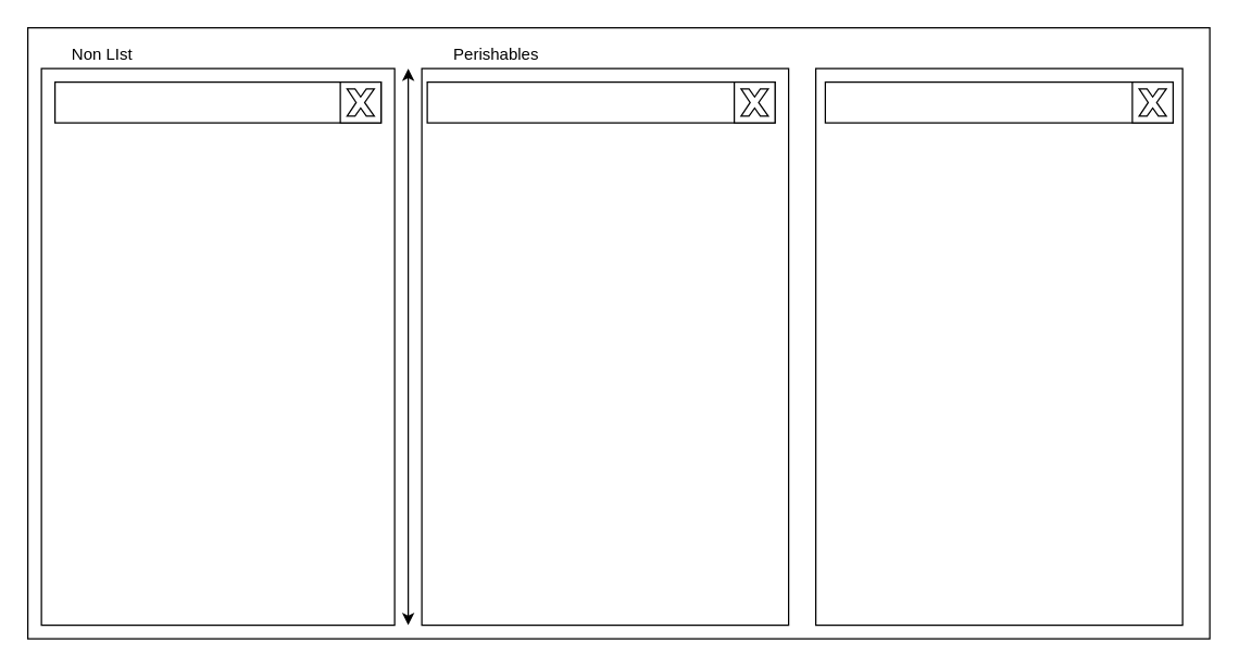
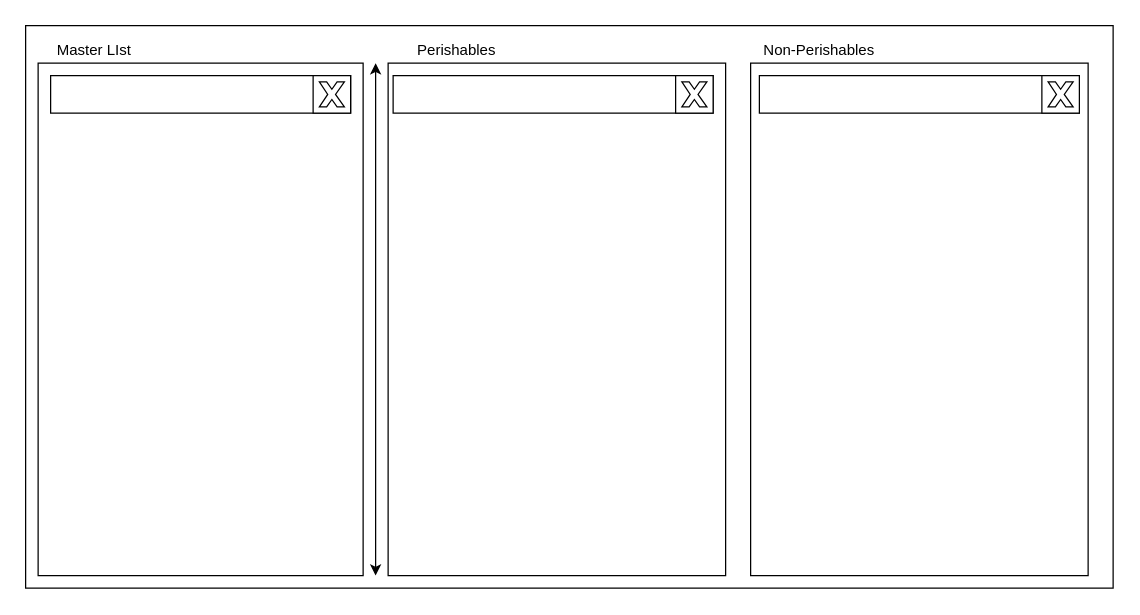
  <mxCell id="0" />
  <mxCell id="1" parent="0" />
  <mxCell id="2" value="" style="rounded=0;whiteSpace=wrap;html=1;" vertex="1" parent="1"><mxGeometry width="870" height="450" as="geometry" x="20" y="20" /></mxCell>
  <mxCell id="3" value="" style="rounded=0;whiteSpace=wrap;html=1;" vertex="1" parent="1"><mxGeometry x="30" y="50" width="260" height="410" as="geometry" /></mxCell>
  <mxCell id="4" value="" style="rounded=0;whiteSpace=wrap;html=1;" vertex="1" parent="1"><mxGeometry x="600" y="50" width="270" height="410" as="geometry" /></mxCell>
  <mxCell id="5" value="" style="rounded=0;whiteSpace=wrap;html=1;" vertex="1" parent="1"><mxGeometry x="310" y="50" width="270" height="410" as="geometry" /></mxCell>
- <mxCell id="6" value="Non LIst" style="text;html=1;strokeColor=none;fillColor=none;align=center;verticalAlign=middle;whiteSpace=wrap;rounded=0;" vertex="1" parent="1"><mxGeometry y="30" width="110" height="20" as="geometry" x="20" /></mxCell>
+ <mxCell id="6" value="Master LIst" style="text;html=1;strokeColor=none;fillColor=none;align=center;verticalAlign=middle;whiteSpace=wrap;rounded=0;" vertex="1" parent="1"><mxGeometry y="30" width="110" height="20" as="geometry" x="20" /></mxCell>
+ <mxCell id="7" value="Non-Perishables" style="text;html=1;strokeColor=none;fillColor=none;align=center;verticalAlign=middle;whiteSpace=wrap;rounded=0;" vertex="1" parent="1"><mxGeometry x="600" y="30" width="110" height="20" as="geometry" /></mxCell>
  <mxCell id="8" value="Perishables" style="text;html=1;strokeColor=none;fillColor=none;align=center;verticalAlign=middle;whiteSpace=wrap;rounded=0;" vertex="1" parent="1"><mxGeometry x="310" y="30" width="110" height="20" as="geometry" /></mxCell>
  <mxCell id="9" value="" style="endArrow=classic;startArrow=classic;html=1;" edge="1" parent="1"><mxGeometry width="50" height="50" relative="1" as="geometry"><mxPoint x="300" y="460" as="sourcePoint" /><mxPoint x="300" y="50" as="targetPoint" /><Array as="points"><mxPoint x="300" y="240" /></Array></mxGeometry></mxCell>
  <mxCell id="10" value="" style="rounded=0;whiteSpace=wrap;html=1;" vertex="1" parent="1"><mxGeometry x="40" y="60" width="240" height="30" as="geometry" /></mxCell>
  <mxCell id="11" value="" style="rounded=0;whiteSpace=wrap;html=1;" vertex="1" parent="1"><mxGeometry x="250" y="60" width="30" height="30" as="geometry" /></mxCell>
  <mxCell id="12" value="" style="rounded=0;whiteSpace=wrap;html=1;" vertex="1" parent="1"><mxGeometry x="314" y="60" width="256" height="30" as="geometry" /></mxCell>
  <mxCell id="13" value="" style="rounded=0;whiteSpace=wrap;html=1;" vertex="1" parent="1"><mxGeometry x="540" y="60" width="30" height="30" as="geometry" /></mxCell>
  <mxCell id="14" value="" style="rounded=0;whiteSpace=wrap;html=1;" vertex="1" parent="1"><mxGeometry x="607" y="60" width="256" height="30" as="geometry" /></mxCell>
  <mxCell id="15" value="" style="rounded=0;whiteSpace=wrap;html=1;" vertex="1" parent="1"><mxGeometry x="833" y="60" width="30" height="30" as="geometry" /></mxCell>
  <mxCell id="16" value="" style="verticalLabelPosition=bottom;verticalAlign=top;html=1;shape=mxgraph.basic.x" vertex="1" parent="1"><mxGeometry x="255" y="65" width="20" height="20" as="geometry" /></mxCell>
  <mxCell id="17" value="" style="verticalLabelPosition=bottom;verticalAlign=top;html=1;shape=mxgraph.basic.x" vertex="1" parent="1"><mxGeometry x="545" y="65" width="20" height="20" as="geometry" /></mxCell>
  <mxCell id="18" value="" style="verticalLabelPosition=bottom;verticalAlign=top;html=1;shape=mxgraph.basic.x" vertex="1" parent="1"><mxGeometry x="838" y="65" width="20" height="20" as="geometry" /></mxCell>
